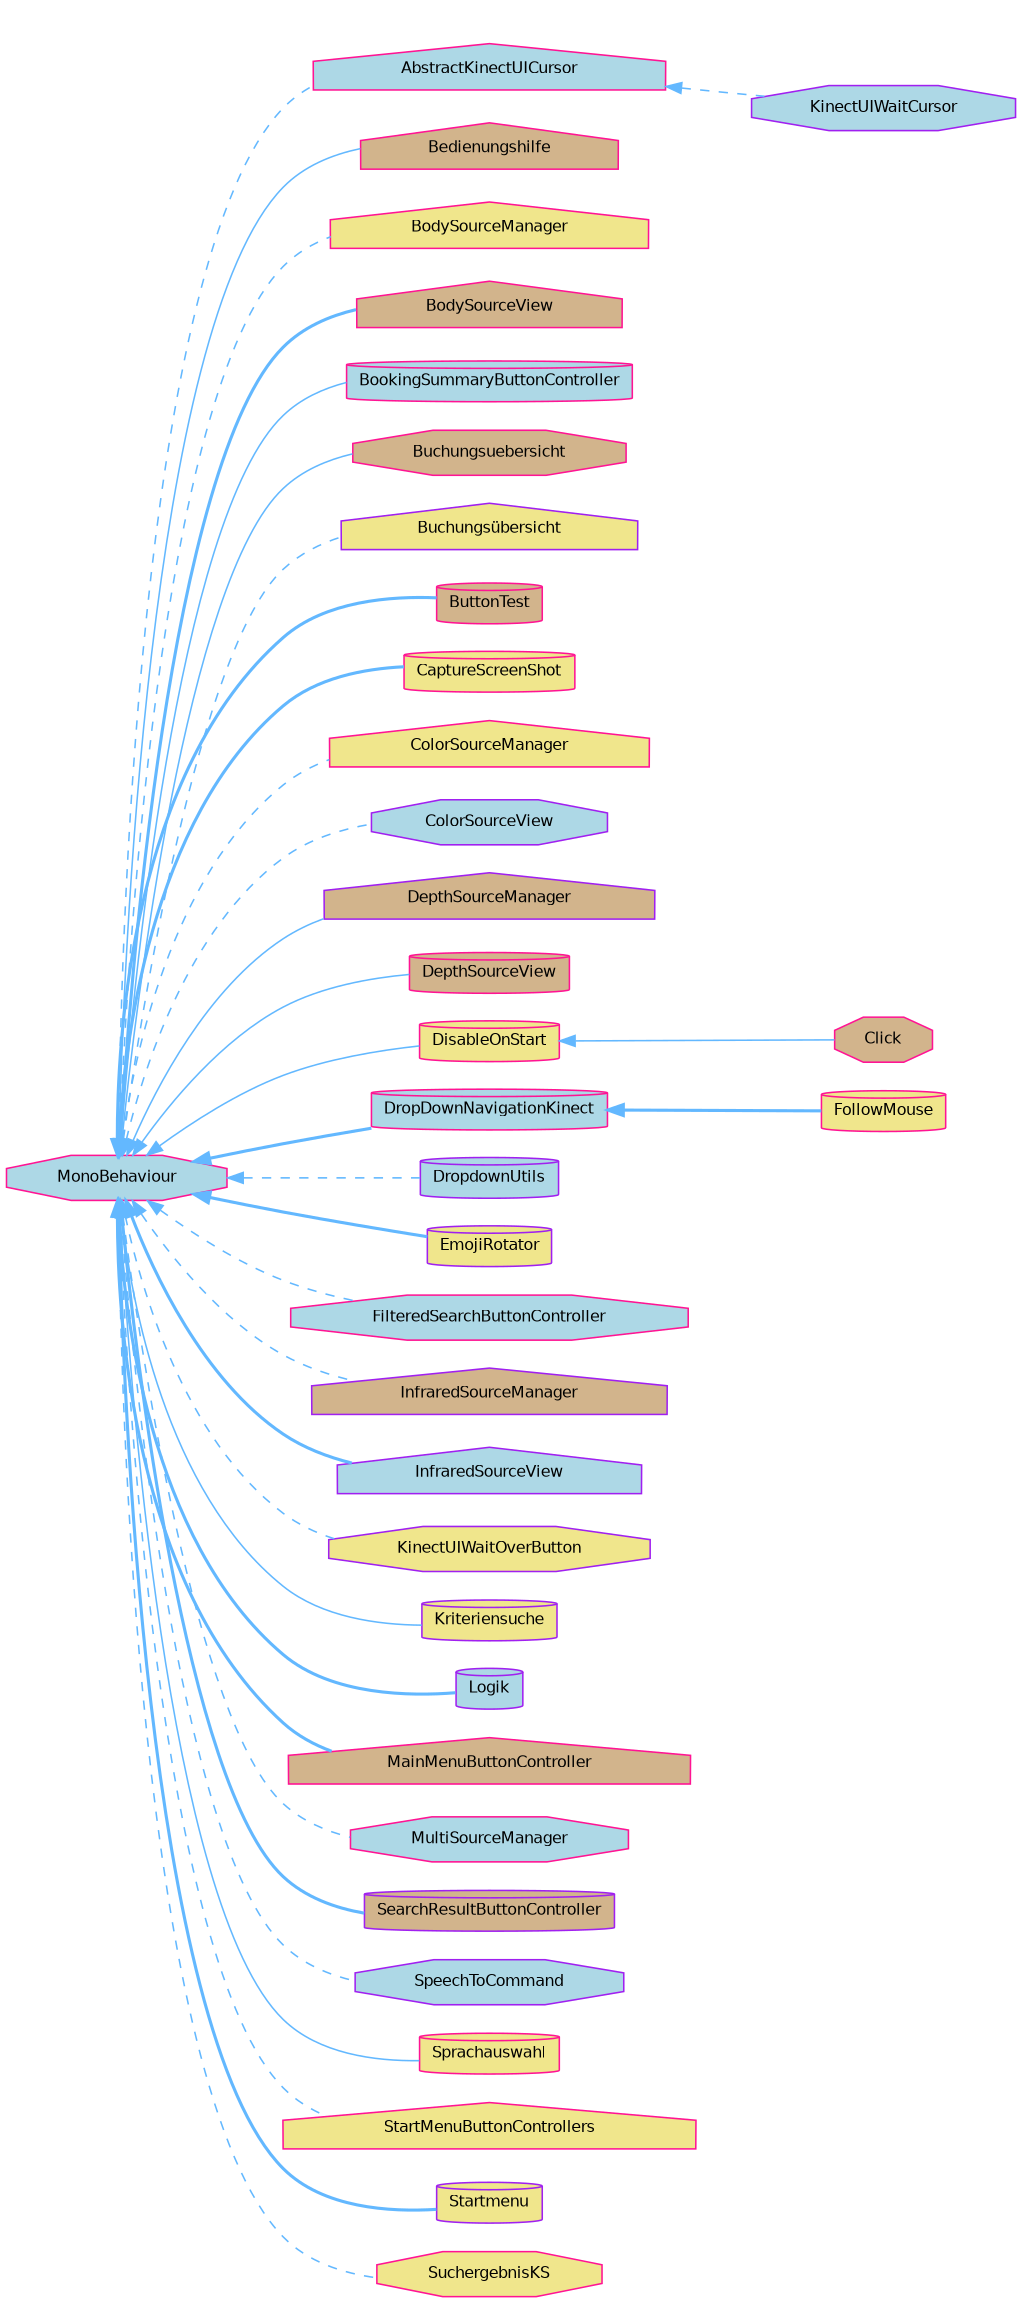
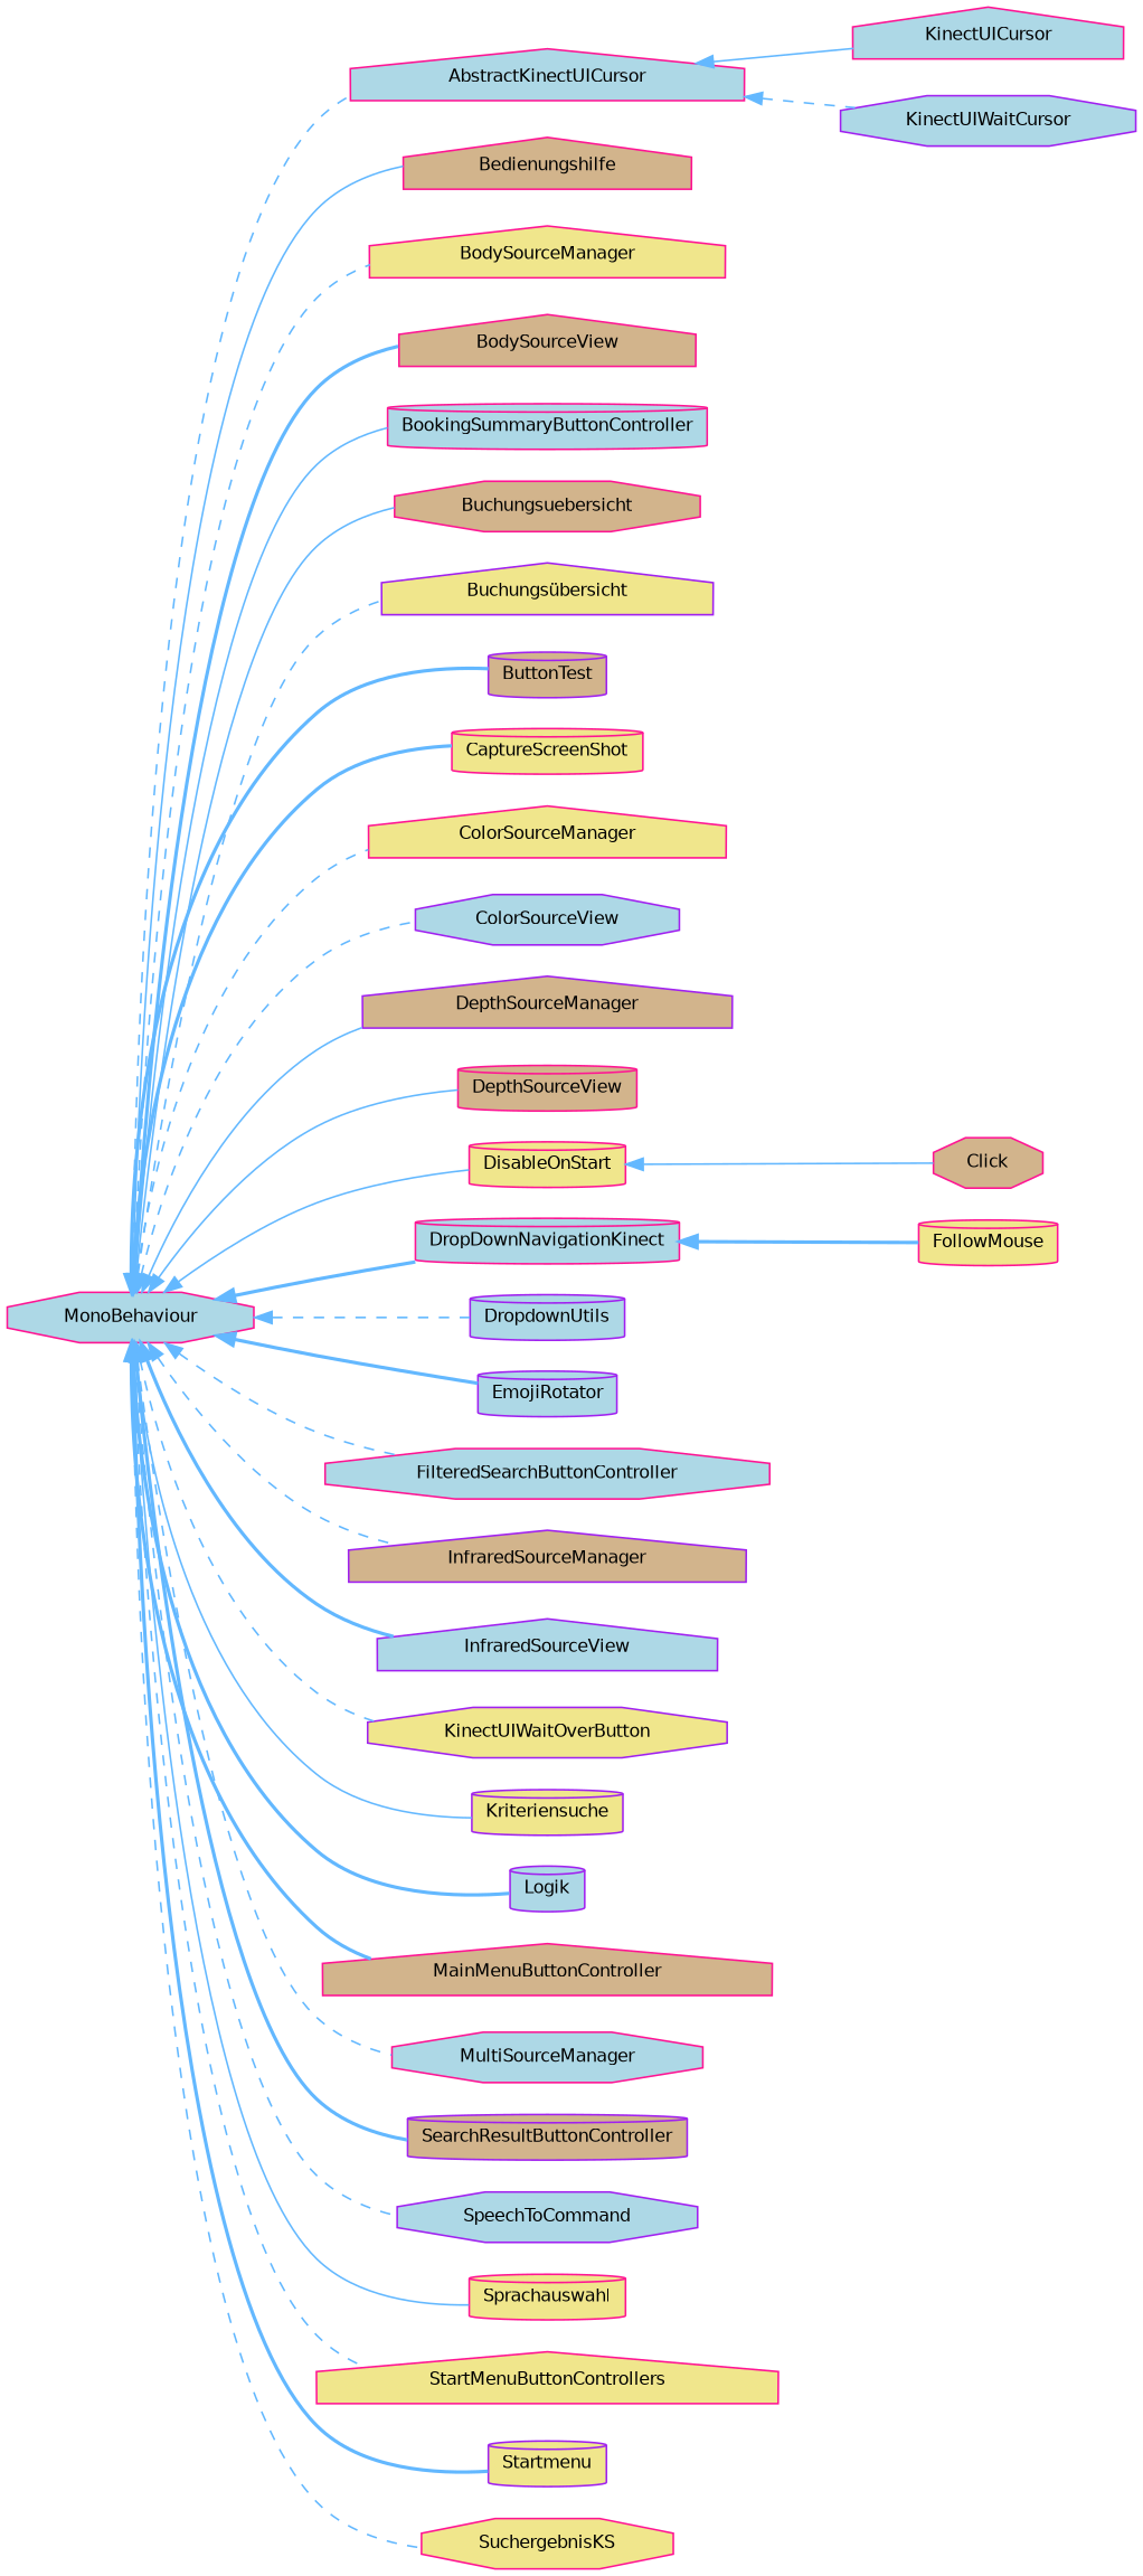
  digraph {
    rankdir=LR
    node [color=deeppink fillcolor=lightblue fontname=Helvetica fontsize=10 shape=cylinder style=filled]
    edge [color=steelblue1 dir=back fontname=Helvetica fontsize=10 labelfontname=Helvetica labelfontsize=10 style=dashed]
    n1 [height=0.2 label=MonoBehaviour shape=octagon width=0.4]
    n2 [height=0.2 label=AbstractKinectUICursor shape=house width=0.4]
    n3 [fillcolor=tan height=0.2 label=Bedienungshilfe shape=house width=0.4]
    n4 [fillcolor=khaki height=0.2 label=BodySourceManager shape=house width=0.4]
    n5 [fillcolor=tan height=0.2 label=BodySourceView shape=house width=0.4]
    n6 [height=0.2 label=BookingSummaryButtonController width=0.4]
    n7 [fillcolor=tan height=0.2 label=Buchungsuebersicht shape=octagon width=0.4]
    n8 [color=purple fillcolor=khaki height=0.2 label="Buchungsübersicht" shape=house width=0.4]
-   n9 [fillcolor=tan height=0.2 label=ButtonTest width=0.4]
+   n9 [color=purple fillcolor=tan height=0.2 label=ButtonTest width=0.4]
    n10 [fillcolor=khaki height=0.2 label=CaptureScreenShot width=0.4]
    n11 [fillcolor=khaki height=0.2 label=ColorSourceManager shape=house width=0.4]
    n12 [color=purple height=0.2 label=ColorSourceView shape=octagon width=0.4]
    n13 [color=purple fillcolor=tan height=0.2 label=DepthSourceManager shape=house width=0.4]
    n14 [fillcolor=tan height=0.2 label=DepthSourceView width=0.4]
    n15 [fillcolor=khaki height=0.2 label=DisableOnStart width=0.4]
    n16 [height=0.2 label=DropDownNavigationKinect width=0.4]
    n17 [color=purple height=0.2 label=DropdownUtils width=0.4]
-   n18 [color=purple fillcolor=khaki height=0.2 label=EmojiRotator width=0.4]
+   n18 [color=purple height=0.2 label=EmojiRotator width=0.4]
    n19 [height=0.2 label=FilteredSearchButtonController shape=octagon width=0.4]
    n20 [color=purple fillcolor=tan height=0.2 label=InfraredSourceManager shape=house width=0.4]
    n21 [color=purple height=0.2 label=InfraredSourceView shape=house width=0.4]
    n22 [color=purple fillcolor=khaki height=0.2 label=KinectUIWaitOverButton shape=octagon width=0.4]
    n23 [color=purple fillcolor=khaki height=0.2 label=Kriteriensuche width=0.4]
    n24 [color=purple height=0.2 label=Logik width=0.4]
    n25 [fillcolor=tan height=0.2 label=MainMenuButtonController shape=house width=0.4]
    n26 [height=0.2 label=MultiSourceManager shape=octagon width=0.4]
    n27 [color=purple fillcolor=tan height=0.2 label=SearchResultButtonController width=0.4]
    n28 [color=purple height=0.2 label=SpeechToCommand shape=octagon width=0.4]
    n29 [fillcolor=khaki height=0.2 label=Sprachauswahl width=0.4]
    n30 [fillcolor=khaki height=0.2 label=StartMenuButtonControllers shape=house width=0.4]
    n31 [color=purple fillcolor=khaki height=0.2 label=Startmenu width=0.4]
    n32 [fillcolor=khaki height=0.2 label=SuchergebnisKS shape=octagon width=0.4]
+   n33 [height=0.2 label=KinectUICursor shape=house width=0.4]
    n34 [color=purple height=0.2 label=KinectUIWaitCursor shape=octagon width=0.4]
    n35 [fillcolor=tan height=0.2 label=Click shape=octagon width=0.4]
    n36 [fillcolor=khaki height=0.2 label=FollowMouse width=0.4]
    n1 -> n2
    n1 -> n3 [style=solid]
    n1 -> n4
    n1 -> n5 [style=bold]
    n1 -> n6 [style=solid]
    n1 -> n7 [style=solid]
    n1 -> n8
    n1 -> n9 [style=bold]
    n1 -> n10 [style=bold]
    n1 -> n11
    n1 -> n12
    n1 -> n13 [style=solid]
    n1 -> n14 [style=solid]
    n1 -> n15 [style=solid]
    n1 -> n16 [style=bold]
    n1 -> n17
    n1 -> n18 [style=bold]
    n1 -> n19
    n1 -> n20
    n1 -> n21 [style=bold]
    n1 -> n22
    n1 -> n23 [style=solid]
    n1 -> n24 [style=bold]
    n1 -> n25 [style=bold]
    n1 -> n26
    n1 -> n27 [style=bold]
    n1 -> n28
    n1 -> n29 [style=solid]
    n1 -> n30
    n1 -> n31 [style=bold]
    n1 -> n32
+   n2 -> n33 [style=solid]
    n2 -> n34
    n15 -> n35 [style=solid]
    n16 -> n36 [style=bold]
  }
